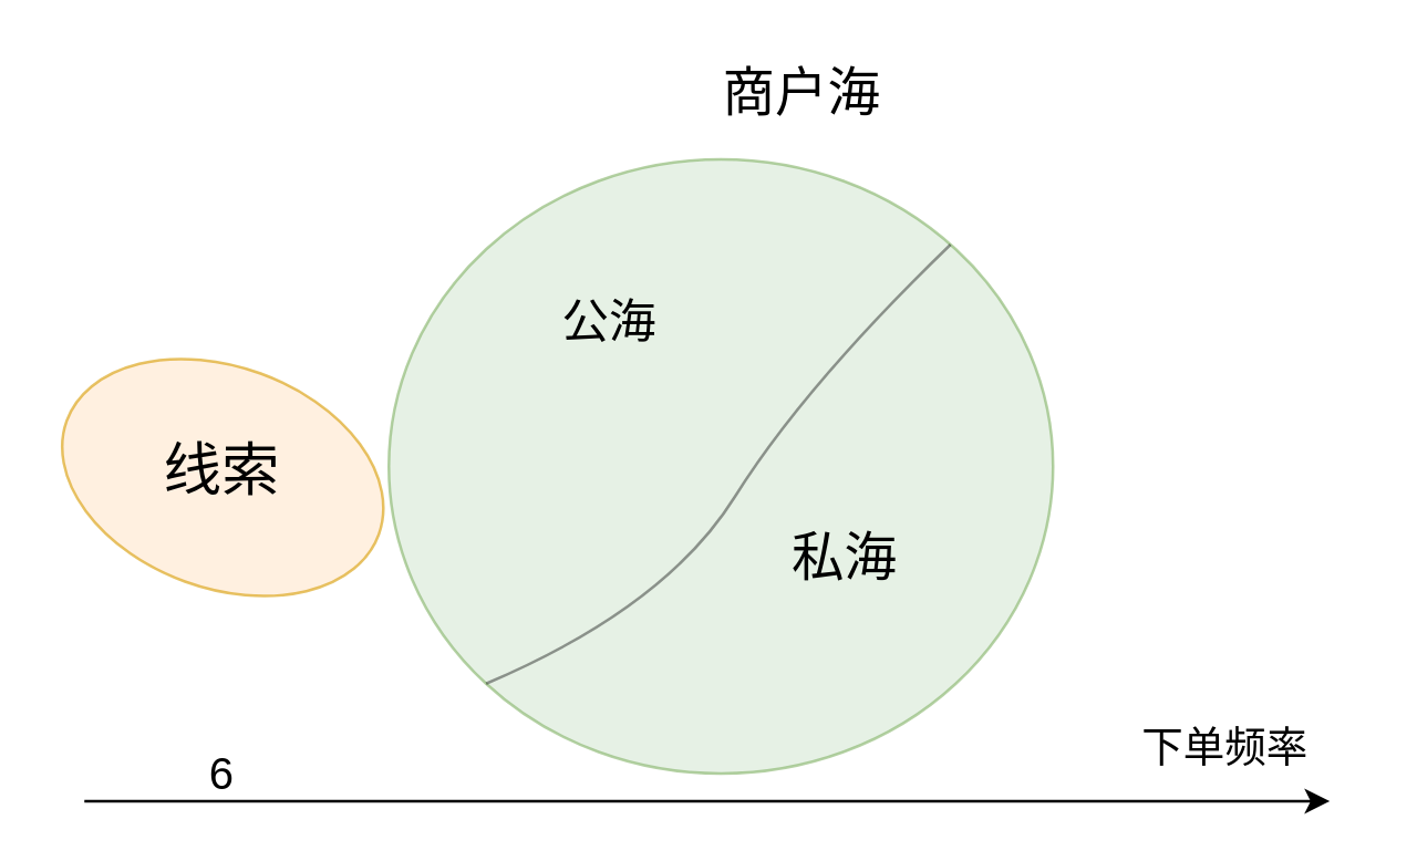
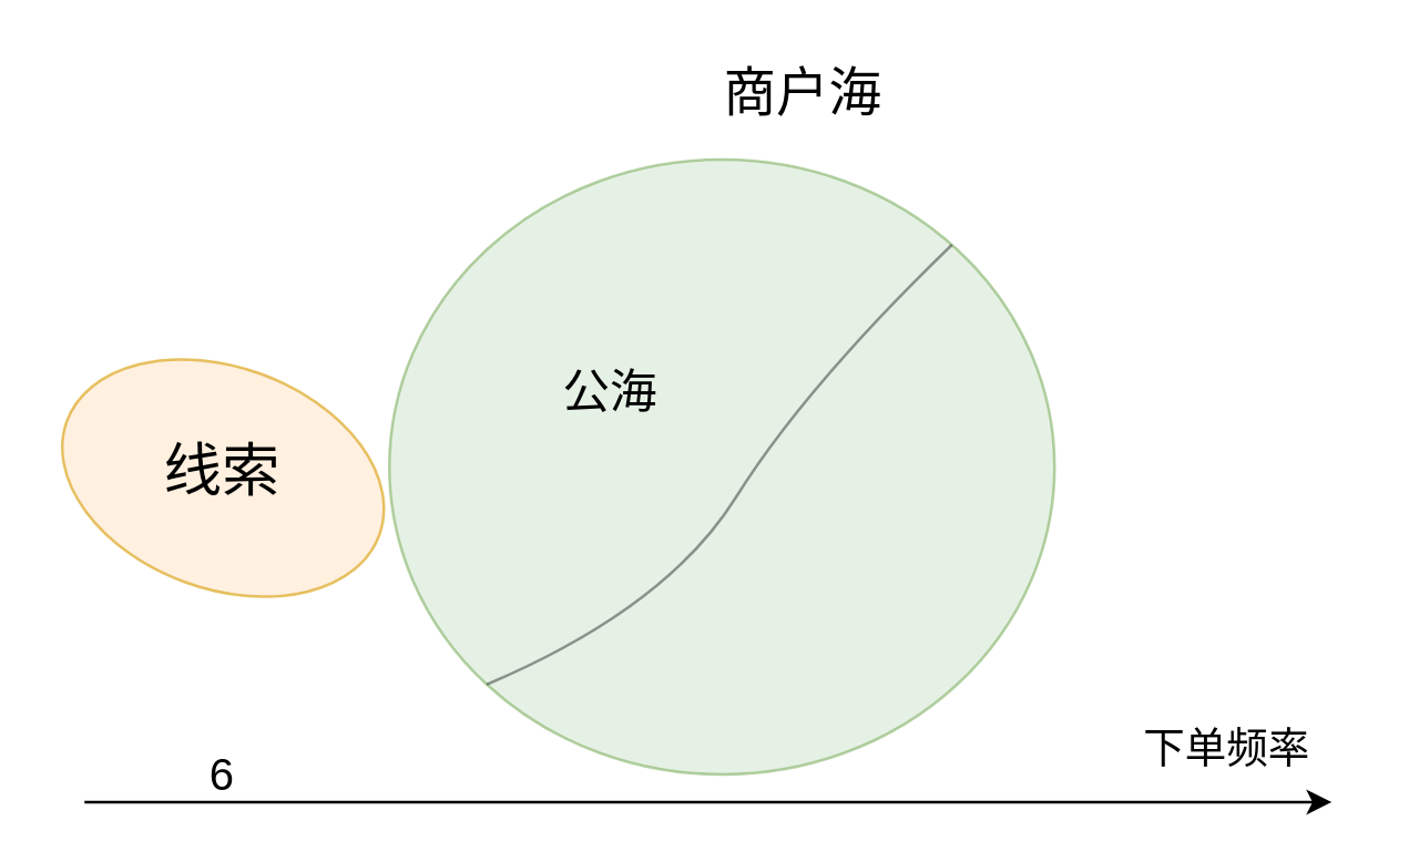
  <mxCell id="0" />
  <mxCell id="1" parent="0" />
  <mxCell id="2" value="" style="ellipse;whiteSpace=wrap;html=1;fillColor=#d5e8d4;strokeColor=#82b366;opacity=60;" parent="1" vertex="1"><mxGeometry x="140" y="57" width="240" height="222" as="geometry" /></mxCell>
  <mxCell id="3" value="" style="ellipse;whiteSpace=wrap;html=1;rotation=20;fillColor=#ffe6cc;strokeColor=#d79b00;opacity=60;" parent="1" vertex="1"><mxGeometry x="20" y="132" width="120" height="80" as="geometry" /></mxCell>
  <mxCell id="4" value="&lt;font style=&quot;font-size: 21px&quot;&gt;线索&lt;/font&gt;" style="text;html=1;strokeColor=none;fillColor=none;align=center;verticalAlign=middle;whiteSpace=wrap;rounded=0;" parent="1" vertex="1"><mxGeometry x="55" y="155.5" width="50" height="27" as="geometry" /></mxCell>
  <mxCell id="5" value="&lt;font style=&quot;font-size: 19px&quot;&gt;商户海&lt;/font&gt;" style="text;html=1;strokeColor=none;fillColor=none;align=center;verticalAlign=middle;whiteSpace=wrap;rounded=0;" parent="1" vertex="1"><mxGeometry x="257" y="20" width="65" height="27" as="geometry" /></mxCell>
  <mxCell id="6" value="" style="endArrow=classic;html=1;" parent="1" edge="1"><mxGeometry width="50" height="50" relative="1" as="geometry"><mxPoint x="30" y="289" as="sourcePoint" /><mxPoint x="480" y="289" as="targetPoint" /></mxGeometry></mxCell>
  <mxCell id="7" value="&lt;font style=&quot;font-size: 16px&quot;&gt;6&lt;/font&gt;" style="text;html=1;strokeColor=none;fillColor=none;align=center;verticalAlign=middle;whiteSpace=wrap;rounded=0;opacity=60;" parent="1" vertex="1"><mxGeometry x="60" y="269" width="40" height="20" as="geometry" /></mxCell>
  <mxCell id="8" value="&lt;font style=&quot;font-size: 15px&quot;&gt;下单频率&lt;/font&gt;" style="text;html=1;strokeColor=none;fillColor=none;align=center;verticalAlign=middle;whiteSpace=wrap;rounded=0;opacity=60;" parent="1" vertex="1"><mxGeometry x="395" y="259" width="95" height="20" as="geometry" /></mxCell>
  <mxCell id="9" value="" style="curved=1;endArrow=none;html=1;endFill=0;exitX=0;exitY=1;exitDx=0;exitDy=0;opacity=40;" edge="1" parent="1" source="2" target="2"><mxGeometry width="50" height="50" relative="1" as="geometry"><mxPoint x="290" y="189" as="sourcePoint" /><mxPoint x="340" y="139" as="targetPoint" /><Array as="points"><mxPoint x="240" y="219" /><mxPoint x="290" y="139" /></Array></mxGeometry></mxCell>
- <mxCell id="10" value="&lt;font style=&quot;font-size: 17px&quot;&gt;公海&lt;/font&gt;" style="text;html=1;strokeColor=none;fillColor=none;align=center;verticalAlign=middle;whiteSpace=wrap;rounded=0;opacity=60;" vertex="1" parent="1"><mxGeometry x="200" y="107" width="40" height="20" as="geometry" /></mxCell>
- <mxCell id="11" value="&lt;font style=&quot;font-size: 19px&quot;&gt;私海&lt;/font&gt;" style="text;html=1;strokeColor=none;fillColor=none;align=center;verticalAlign=middle;whiteSpace=wrap;rounded=0;opacity=60;" vertex="1" parent="1"><mxGeometry x="285" y="192" width="40" height="20" as="geometry" /></mxCell>
+ <mxCell id="10" value="&lt;font style=&quot;font-size: 17px&quot;&gt;公海&lt;/font&gt;" style="text;html=1;strokeColor=none;fillColor=none;align=center;verticalAlign=middle;whiteSpace=wrap;rounded=0;opacity=60;" vertex="1" parent="1"><mxGeometry x="200" y="132" width="40" height="20" as="geometry" /></mxCell>
